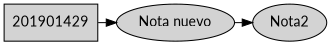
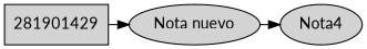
  digraph {
    fontname=Lato
    node [fontname=Lato shape=oval style=radial]
    edge [fontname=Lato]
-   n1 [label=201901429 shape=box]
+   n1 [label=281901429 shape=box]
    n2 [label="Nota nuevo"]
-   n3 [label=Nota2]
+   n3 [label=Nota4]
    subgraph sub_1 {
      rank=same
      n1
      n2
      n3
    }
    n1 -> n2
    n2 -> n3
  }
